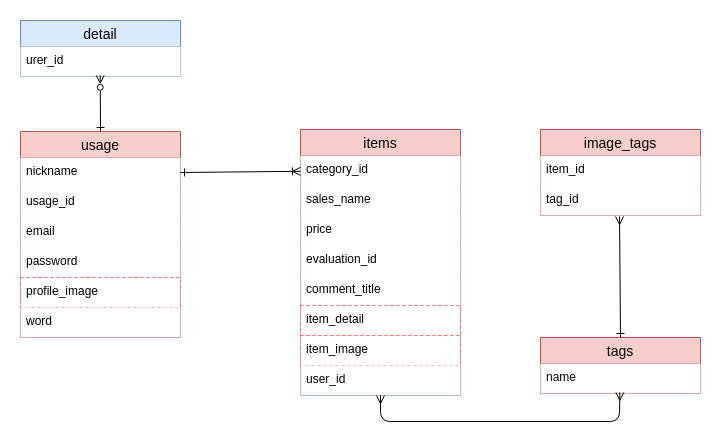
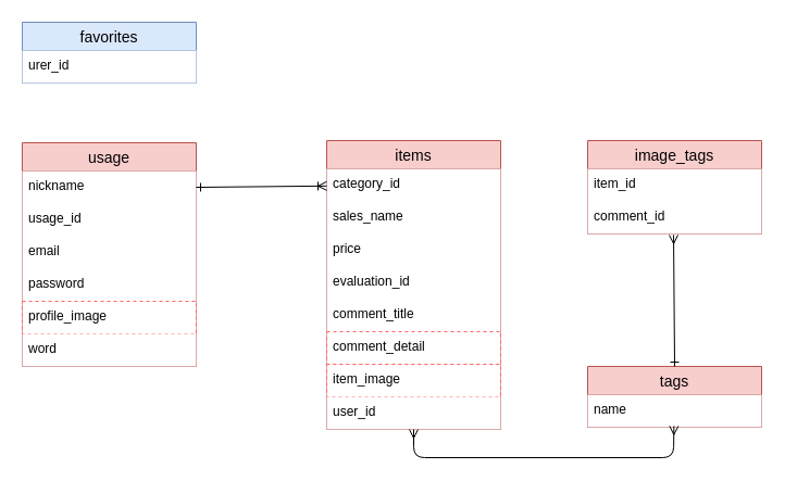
  <mxCell id="0" />
  <mxCell id="1" parent="0" />
  <mxCell id="2" value="items" style="swimlane;fontStyle=0;childLayout=stackLayout;horizontal=1;startSize=26;horizontalStack=0;resizeParent=1;resizeParentMax=0;resizeLast=0;collapsible=1;marginBottom=0;align=center;fontSize=14;labelBackgroundColor=none;fillColor=#f8cecc;strokeColor=#b85450;" parent="1" vertex="1"><mxGeometry x="300" y="129" width="160" height="266" as="geometry" /></mxCell>
  <mxCell id="3" value="category_id" style="text;strokeColor=none;fillColor=default;spacingLeft=4;spacingRight=4;overflow=hidden;rotatable=0;points=[[0,0.5],[1,0.5]];portConstraint=eastwest;fontSize=12;labelBackgroundColor=none;" parent="2" vertex="1"><mxGeometry y="26" width="160" height="30" as="geometry" /></mxCell>
  <mxCell id="4" value="sales_name" style="text;strokeColor=none;fillColor=default;spacingLeft=4;spacingRight=4;overflow=hidden;rotatable=0;points=[[0,0.5],[1,0.5]];portConstraint=eastwest;fontSize=12;labelBackgroundColor=none;" parent="2" vertex="1"><mxGeometry y="56" width="160" height="30" as="geometry" /></mxCell>
  <mxCell id="5" value="price" style="text;strokeColor=none;fillColor=default;spacingLeft=4;spacingRight=4;overflow=hidden;rotatable=0;points=[[0,0.5],[1,0.5]];portConstraint=eastwest;fontSize=12;labelBackgroundColor=none;" parent="2" vertex="1"><mxGeometry y="86" width="160" height="30" as="geometry" /></mxCell>
  <mxCell id="6" value="evaluation_id" style="text;strokeColor=none;fillColor=default;spacingLeft=4;spacingRight=4;overflow=hidden;rotatable=0;points=[[0,0.5],[1,0.5]];portConstraint=eastwest;fontSize=12;labelBackgroundColor=none;" parent="2" vertex="1"><mxGeometry y="116" width="160" height="30" as="geometry" /></mxCell>
  <mxCell id="7" value="comment_title" style="text;strokeColor=none;fillColor=default;spacingLeft=4;spacingRight=4;overflow=hidden;rotatable=0;points=[[0,0.5],[1,0.5]];portConstraint=eastwest;fontSize=12;labelBackgroundColor=none;" parent="2" vertex="1"><mxGeometry y="146" width="160" height="30" as="geometry" /></mxCell>
- <mxCell id="8" value="item_detail" style="text;strokeColor=#FF6666;fillColor=default;spacingLeft=4;spacingRight=4;overflow=hidden;rotatable=0;points=[[0,0.5],[1,0.5]];portConstraint=eastwest;fontSize=12;labelBackgroundColor=none;dashed=1;" parent="2" vertex="1"><mxGeometry y="176" width="160" height="30" as="geometry" /></mxCell>
+ <mxCell id="8" value="comment_detail" style="text;strokeColor=#FF6666;fillColor=default;spacingLeft=4;spacingRight=4;overflow=hidden;rotatable=0;points=[[0,0.5],[1,0.5]];portConstraint=eastwest;fontSize=12;labelBackgroundColor=none;dashed=1;" parent="2" vertex="1"><mxGeometry y="176" width="160" height="30" as="geometry" /></mxCell>
  <mxCell id="9" value="item_image" style="text;strokeColor=#FF6666;fillColor=default;spacingLeft=4;spacingRight=4;overflow=hidden;rotatable=0;points=[[0,0.5],[1,0.5]];portConstraint=eastwest;fontSize=12;labelBackgroundColor=none;dashed=1;" vertex="1" parent="2"><mxGeometry y="206" width="160" height="30" as="geometry" /></mxCell>
  <mxCell id="10" value="user_id" style="text;strokeColor=none;fillColor=default;spacingLeft=4;spacingRight=4;overflow=hidden;rotatable=0;points=[[0,0.5],[1,0.5]];portConstraint=eastwest;fontSize=12;labelBackgroundColor=none;dashed=1;" parent="2" vertex="1"><mxGeometry y="236" width="160" height="30" as="geometry" /></mxCell>
  <mxCell id="11" value="usage" style="swimlane;fontStyle=0;childLayout=stackLayout;horizontal=1;startSize=26;horizontalStack=0;resizeParent=1;resizeParentMax=0;resizeLast=0;collapsible=1;marginBottom=0;align=center;fontSize=14;labelBackgroundColor=none;fillColor=#f8cecc;strokeColor=#b85450;" parent="1" vertex="1"><mxGeometry x="20" y="131" width="160" height="206" as="geometry"><mxRectangle x="220" y="130" width="60" height="26" as="alternateBounds" /></mxGeometry></mxCell>
  <mxCell id="12" value="nickname" style="text;strokeColor=none;fillColor=default;spacingLeft=4;spacingRight=4;overflow=hidden;rotatable=0;points=[[0,0.5],[1,0.5]];portConstraint=eastwest;fontSize=12;" parent="11" vertex="1"><mxGeometry y="26" width="160" height="30" as="geometry" /></mxCell>
  <mxCell id="13" value="usage_id" style="text;strokeColor=none;fillColor=default;spacingLeft=4;spacingRight=4;overflow=hidden;rotatable=0;points=[[0,0.5],[1,0.5]];portConstraint=eastwest;fontSize=12;" parent="11" vertex="1"><mxGeometry y="56" width="160" height="30" as="geometry" /></mxCell>
  <mxCell id="14" value="email" style="text;strokeColor=none;fillColor=default;spacingLeft=4;spacingRight=4;overflow=hidden;rotatable=0;points=[[0,0.5],[1,0.5]];portConstraint=eastwest;fontSize=12;" parent="11" vertex="1"><mxGeometry y="86" width="160" height="30" as="geometry" /></mxCell>
  <mxCell id="15" value="password" style="text;strokeColor=none;fillColor=default;spacingLeft=4;spacingRight=4;overflow=hidden;rotatable=0;points=[[0,0.5],[1,0.5]];portConstraint=eastwest;fontSize=12;" parent="11" vertex="1"><mxGeometry y="116" width="160" height="30" as="geometry" /></mxCell>
  <mxCell id="16" value="profile_image" style="text;strokeColor=#FF6666;fillColor=default;spacingLeft=4;spacingRight=4;overflow=hidden;rotatable=0;points=[[0,0.5],[1,0.5]];portConstraint=eastwest;fontSize=12;dashed=1;strokeWidth=1;" parent="11" vertex="1"><mxGeometry y="146" width="160" height="30" as="geometry" /></mxCell>
  <mxCell id="17" value="word" style="text;strokeColor=none;fillColor=default;spacingLeft=4;spacingRight=4;overflow=hidden;rotatable=0;points=[[0,0.5],[1,0.5]];portConstraint=eastwest;fontSize=12;dashed=1;" parent="11" vertex="1"><mxGeometry y="176" width="160" height="30" as="geometry" /></mxCell>
- <mxCell id="18" value="detail" style="swimlane;fontStyle=0;childLayout=stackLayout;horizontal=1;startSize=26;horizontalStack=0;resizeParent=1;resizeParentMax=0;resizeLast=0;collapsible=1;marginBottom=0;align=center;fontSize=14;labelBackgroundColor=none;strokeColor=#6c8ebf;strokeWidth=1;fillColor=#dae8fc;" parent="1" vertex="1"><mxGeometry x="20" y="20" width="160" height="56" as="geometry" /></mxCell>
+ <mxCell id="18" value="favorites" style="swimlane;fontStyle=0;childLayout=stackLayout;horizontal=1;startSize=26;horizontalStack=0;resizeParent=1;resizeParentMax=0;resizeLast=0;collapsible=1;marginBottom=0;align=center;fontSize=14;labelBackgroundColor=none;strokeColor=#6c8ebf;strokeWidth=1;fillColor=#dae8fc;" parent="1" vertex="1"><mxGeometry x="20" y="20" width="160" height="56" as="geometry" /></mxCell>
  <mxCell id="19" value="urer_id" style="text;spacingLeft=4;spacingRight=4;overflow=hidden;rotatable=0;points=[[0,0.5],[1,0.5]];portConstraint=eastwest;fontSize=12;dashed=1;labelBackgroundColor=none;fillColor=default;" parent="18" vertex="1"><mxGeometry y="26" width="160" height="30" as="geometry" /></mxCell>
  <mxCell id="20" style="edgeStyle=none;html=1;exitX=1;exitY=0.5;exitDx=0;exitDy=0;startArrow=ERone;startFill=0;endArrow=ERoneToMany;endFill=0;" parent="1" source="12" edge="1"><mxGeometry relative="1" as="geometry"><mxPoint x="300" y="170.8" as="targetPoint" /></mxGeometry></mxCell>
- <mxCell id="21" style="edgeStyle=none;html=1;startArrow=ERone;startFill=0;endArrow=ERzeroToMany;endFill=0;exitX=0.5;exitY=0;exitDx=0;exitDy=0;entryX=0.498;entryY=0.959;entryDx=0;entryDy=0;entryPerimeter=0;" parent="1" source="11" target="19" edge="1"><mxGeometry relative="1" as="geometry"><Array as="points" /><mxPoint x="110" y="321" as="sourcePoint" /></mxGeometry></mxCell>
  <mxCell id="22" value="image_tags" style="swimlane;fontStyle=0;childLayout=stackLayout;horizontal=1;startSize=26;horizontalStack=0;resizeParent=1;resizeParentMax=0;resizeLast=0;collapsible=1;marginBottom=0;align=center;fontSize=14;labelBackgroundColor=none;fillColor=#f8cecc;strokeColor=#b85450;" parent="1" vertex="1"><mxGeometry x="540" y="129" width="160" height="86" as="geometry"><mxRectangle x="220" y="130" width="60" height="26" as="alternateBounds" /></mxGeometry></mxCell>
  <mxCell id="23" value="item_id" style="text;strokeColor=none;fillColor=default;spacingLeft=4;spacingRight=4;overflow=hidden;rotatable=0;points=[[0,0.5],[1,0.5]];portConstraint=eastwest;fontSize=12;" parent="22" vertex="1"><mxGeometry y="26" width="160" height="30" as="geometry" /></mxCell>
- <mxCell id="24" value="tag_id" style="text;strokeColor=none;fillColor=default;spacingLeft=4;spacingRight=4;overflow=hidden;rotatable=0;points=[[0,0.5],[1,0.5]];portConstraint=eastwest;fontSize=12;" parent="22" vertex="1"><mxGeometry y="56" width="160" height="30" as="geometry" /></mxCell>
+ <mxCell id="24" value="comment_id" style="text;strokeColor=none;fillColor=default;spacingLeft=4;spacingRight=4;overflow=hidden;rotatable=0;points=[[0,0.5],[1,0.5]];portConstraint=eastwest;fontSize=12;" parent="22" vertex="1"><mxGeometry y="56" width="160" height="30" as="geometry" /></mxCell>
  <mxCell id="25" value="tags" style="swimlane;fontStyle=0;childLayout=stackLayout;horizontal=1;startSize=26;horizontalStack=0;resizeParent=1;resizeParentMax=0;resizeLast=0;collapsible=1;marginBottom=0;align=center;fontSize=14;labelBackgroundColor=none;fillColor=#f8cecc;strokeColor=#b85450;" parent="1" vertex="1"><mxGeometry x="540" y="337" width="160" height="56" as="geometry"><mxRectangle x="220" y="130" width="60" height="26" as="alternateBounds" /></mxGeometry></mxCell>
  <mxCell id="26" value="name" style="text;strokeColor=none;fillColor=default;spacingLeft=4;spacingRight=4;overflow=hidden;rotatable=0;points=[[0,0.5],[1,0.5]];portConstraint=eastwest;fontSize=12;" parent="25" vertex="1"><mxGeometry y="26" width="160" height="30" as="geometry" /></mxCell>
  <mxCell id="27" style="edgeStyle=none;html=1;startArrow=ERone;startFill=0;endArrow=ERmany;endFill=0;entryX=0.494;entryY=1.031;entryDx=0;entryDy=0;entryPerimeter=0;exitX=0.5;exitY=0;exitDx=0;exitDy=0;" parent="1" source="25" target="24" edge="1"><mxGeometry relative="1" as="geometry"><mxPoint x="663" y="268" as="sourcePoint" /><mxPoint x="813" y="258" as="targetPoint" /></mxGeometry></mxCell>
  <mxCell id="28" style="edgeStyle=none;html=1;exitX=0.496;exitY=0.961;exitDx=0;exitDy=0;startArrow=ERmany;startFill=0;endArrow=ERmany;endFill=0;exitPerimeter=0;" parent="1" source="26" target="10" edge="1"><mxGeometry relative="1" as="geometry"><mxPoint x="487" y="204" as="sourcePoint" /><mxPoint x="400" y="391" as="targetPoint" /><Array as="points"><mxPoint x="619" y="421" /><mxPoint x="380" y="421" /></Array></mxGeometry></mxCell>
